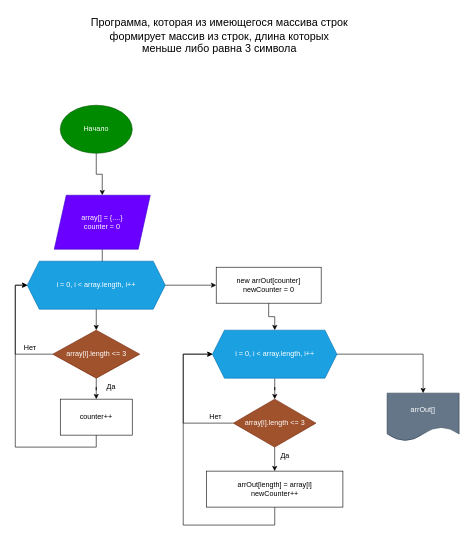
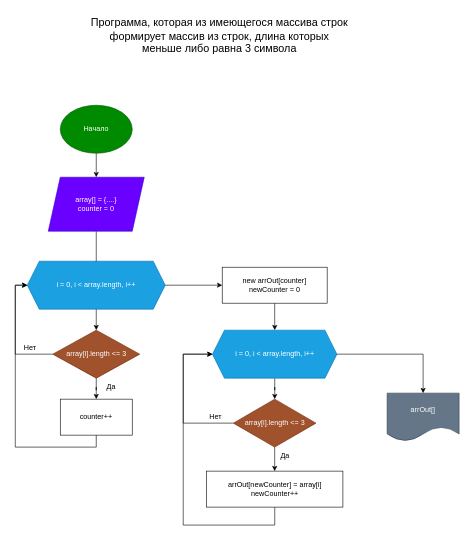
  <mxCell id="0" />
  <mxCell id="1" parent="0" />
  <mxCell id="2" value="" style="edgeStyle=orthogonalEdgeStyle;rounded=0;orthogonalLoop=1;jettySize=auto;html=1;" parent="1" source="3" target="5" edge="1"><mxGeometry relative="1" as="geometry" /></mxCell>
  <mxCell id="3" value="Начало" style="ellipse;whiteSpace=wrap;html=1;fillColor=#008a00;strokeColor=#005700;fontColor=#ffffff;" parent="1" vertex="1"><mxGeometry x="100" y="175" width="120" height="80" as="geometry" /></mxCell>
  <mxCell id="4" value="" style="edgeStyle=orthogonalEdgeStyle;rounded=0;orthogonalLoop=1;jettySize=auto;html=1;" parent="1" source="5" target="9" edge="1"><mxGeometry relative="1" as="geometry" /></mxCell>
- <mxCell id="5" value="array[] = {....}&lt;br&gt;counter = 0" style="shape=parallelogram;perimeter=parallelogramPerimeter;whiteSpace=wrap;html=1;fixedSize=1;fillColor=#6a00ff;strokeColor=#3700CC;fontColor=#ffffff;" parent="1" vertex="1"><mxGeometry x="90" y="325" width="160" height="90" as="geometry" /></mxCell>
+ <mxCell id="5" value="array[] = {....}&lt;br&gt;counter = 0" style="shape=parallelogram;perimeter=parallelogramPerimeter;whiteSpace=wrap;html=1;fixedSize=1;fillColor=#6a00ff;strokeColor=#3700CC;fontColor=#ffffff;" parent="1" vertex="1"><mxGeometry x="80" y="295" width="160" height="90" as="geometry" /></mxCell>
  <mxCell id="6" value="Программа, которая из имеющегося массива строк &lt;br&gt;формирует массив из строк, длина которых &lt;br&gt;меньше либо равна 3 символа&lt;br&gt;" style="text;html=1;align=center;verticalAlign=middle;resizable=0;points=[];autosize=1;strokeColor=none;fillColor=none;strokeWidth=3;fontSize=18;" parent="1" vertex="1"><mxGeometry x="140" y="20" width="450" height="80" as="geometry" /></mxCell>
  <mxCell id="7" value="" style="edgeStyle=orthogonalEdgeStyle;rounded=0;orthogonalLoop=1;jettySize=auto;html=1;" parent="1" source="9" target="14" edge="1"><mxGeometry relative="1" as="geometry" /></mxCell>
  <mxCell id="8" style="edgeStyle=orthogonalEdgeStyle;rounded=0;orthogonalLoop=1;jettySize=auto;html=1;entryX=0;entryY=0.5;entryDx=0;entryDy=0;exitX=0;exitY=0.5;exitDx=0;exitDy=0;" parent="1" source="9" target="12" edge="1"><mxGeometry relative="1" as="geometry"><mxPoint x="45" y="515" as="targetPoint" /><Array as="points"><mxPoint x="25" y="590" /><mxPoint x="25" y="475" /></Array></mxGeometry></mxCell>
  <mxCell id="9" value="array[i].length &amp;lt;= 3" style="rhombus;whiteSpace=wrap;html=1;fillColor=#a0522d;strokeColor=#6D1F00;fontColor=#ffffff;" parent="1" vertex="1"><mxGeometry x="87.5" y="550" width="145" height="80" as="geometry" /></mxCell>
  <mxCell id="10" value="Нет" style="text;html=1;strokeColor=none;fillColor=none;align=center;verticalAlign=middle;whiteSpace=wrap;rounded=0;" parent="1" vertex="1"><mxGeometry x="20" y="565" width="60" height="30" as="geometry" /></mxCell>
  <mxCell id="11" value="" style="edgeStyle=orthogonalEdgeStyle;rounded=0;orthogonalLoop=1;jettySize=auto;html=1;" parent="1" source="12" target="17" edge="1"><mxGeometry relative="1" as="geometry" /></mxCell>
  <mxCell id="12" value="i = 0, i &amp;lt; array.length, i++" style="shape=hexagon;perimeter=hexagonPerimeter2;whiteSpace=wrap;html=1;fixedSize=1;fillColor=#1ba1e2;strokeColor=#006EAF;fontColor=#ffffff;" parent="1" vertex="1"><mxGeometry x="45" y="435" width="230" height="80" as="geometry" /></mxCell>
  <mxCell id="13" style="edgeStyle=orthogonalEdgeStyle;rounded=0;orthogonalLoop=1;jettySize=auto;html=1;entryX=0;entryY=0.5;entryDx=0;entryDy=0;" parent="1" source="14" target="12" edge="1"><mxGeometry relative="1" as="geometry"><Array as="points"><mxPoint x="160" y="745" /><mxPoint x="25" y="745" /><mxPoint x="25" y="475" /></Array></mxGeometry></mxCell>
  <mxCell id="14" value="counter++" style="whiteSpace=wrap;html=1;" parent="1" vertex="1"><mxGeometry x="100" y="665" width="120" height="60" as="geometry" /></mxCell>
  <mxCell id="15" value="Да" style="text;html=1;strokeColor=none;fillColor=none;align=center;verticalAlign=middle;whiteSpace=wrap;rounded=0;" parent="1" vertex="1"><mxGeometry x="155" y="630" width="60" height="30" as="geometry" /></mxCell>
  <mxCell id="16" value="" style="edgeStyle=orthogonalEdgeStyle;rounded=0;orthogonalLoop=1;jettySize=auto;html=1;" parent="1" source="17" target="20" edge="1"><mxGeometry relative="1" as="geometry" /></mxCell>
- <mxCell id="17" value="new arrOut[counter]&lt;br&gt;newCounter = 0" style="whiteSpace=wrap;html=1;" parent="1" vertex="1"><mxGeometry x="360" y="445" width="175" height="60" as="geometry" /></mxCell>
+ <mxCell id="17" value="new arrOut[counter]&lt;br&gt;newCounter = 0" style="whiteSpace=wrap;html=1;" parent="1" vertex="1"><mxGeometry x="370" y="445" width="175" height="60" as="geometry" /></mxCell>
  <mxCell id="18" value="" style="edgeStyle=orthogonalEdgeStyle;rounded=0;orthogonalLoop=1;jettySize=auto;html=1;" parent="1" source="20" target="23" edge="1"><mxGeometry relative="1" as="geometry" /></mxCell>
  <mxCell id="19" value="" style="edgeStyle=orthogonalEdgeStyle;rounded=0;orthogonalLoop=1;jettySize=auto;html=1;" parent="1" source="20" target="28" edge="1"><mxGeometry relative="1" as="geometry" /></mxCell>
  <mxCell id="20" value="i = 0, i &amp;lt; array.length, i++" style="shape=hexagon;perimeter=hexagonPerimeter2;whiteSpace=wrap;html=1;fixedSize=1;fillColor=#1ba1e2;strokeColor=#006EAF;fontColor=#ffffff;" parent="1" vertex="1"><mxGeometry x="353.75" y="550" width="207.5" height="80" as="geometry" /></mxCell>
  <mxCell id="21" value="" style="edgeStyle=orthogonalEdgeStyle;rounded=0;orthogonalLoop=1;jettySize=auto;html=1;" parent="1" source="23" target="26" edge="1"><mxGeometry relative="1" as="geometry" /></mxCell>
  <mxCell id="22" style="edgeStyle=orthogonalEdgeStyle;rounded=0;orthogonalLoop=1;jettySize=auto;html=1;exitX=0;exitY=0.5;exitDx=0;exitDy=0;entryX=0;entryY=0.5;entryDx=0;entryDy=0;" parent="1" source="23" target="20" edge="1"><mxGeometry relative="1" as="geometry"><Array as="points"><mxPoint x="305" y="705" /><mxPoint x="305" y="590" /></Array></mxGeometry></mxCell>
  <mxCell id="23" value="array[i].length &amp;lt;= 3" style="rhombus;whiteSpace=wrap;html=1;fillColor=#a0522d;strokeColor=#6D1F00;fontColor=#ffffff;" parent="1" vertex="1"><mxGeometry x="388.75" y="665" width="137.5" height="80" as="geometry" /></mxCell>
  <mxCell id="24" value="Нет" style="text;html=1;strokeColor=none;fillColor=none;align=center;verticalAlign=middle;whiteSpace=wrap;rounded=0;" parent="1" vertex="1"><mxGeometry x="328.75" y="680" width="60" height="30" as="geometry" /></mxCell>
  <mxCell id="25" style="edgeStyle=orthogonalEdgeStyle;rounded=0;orthogonalLoop=1;jettySize=auto;html=1;entryX=0;entryY=0.5;entryDx=0;entryDy=0;" parent="1" source="26" target="20" edge="1"><mxGeometry relative="1" as="geometry"><Array as="points"><mxPoint x="458" y="875" /><mxPoint x="305" y="875" /><mxPoint x="305" y="590" /></Array></mxGeometry></mxCell>
- <mxCell id="26" value="arrOut[length] = array[i]&lt;br&gt;newCounter++" style="whiteSpace=wrap;html=1;" parent="1" vertex="1"><mxGeometry x="343.75" y="785" width="227.5" height="60" as="geometry" /></mxCell>
+ <mxCell id="26" value="arrOut[newCounter] = array[i]&lt;br&gt;newCounter++" style="whiteSpace=wrap;html=1;" parent="1" vertex="1"><mxGeometry x="343.75" y="785" width="227.5" height="60" as="geometry" /></mxCell>
  <mxCell id="27" value="Да" style="text;html=1;strokeColor=none;fillColor=none;align=center;verticalAlign=middle;whiteSpace=wrap;rounded=0;" parent="1" vertex="1"><mxGeometry x="445" y="745" width="60" height="30" as="geometry" /></mxCell>
  <mxCell id="28" value="arrOut[]" style="shape=document;whiteSpace=wrap;html=1;boundedLbl=1;fillColor=#647687;strokeColor=#314354;fontColor=#ffffff;" parent="1" vertex="1"><mxGeometry x="645" y="655" width="120" height="80" as="geometry" /></mxCell>
